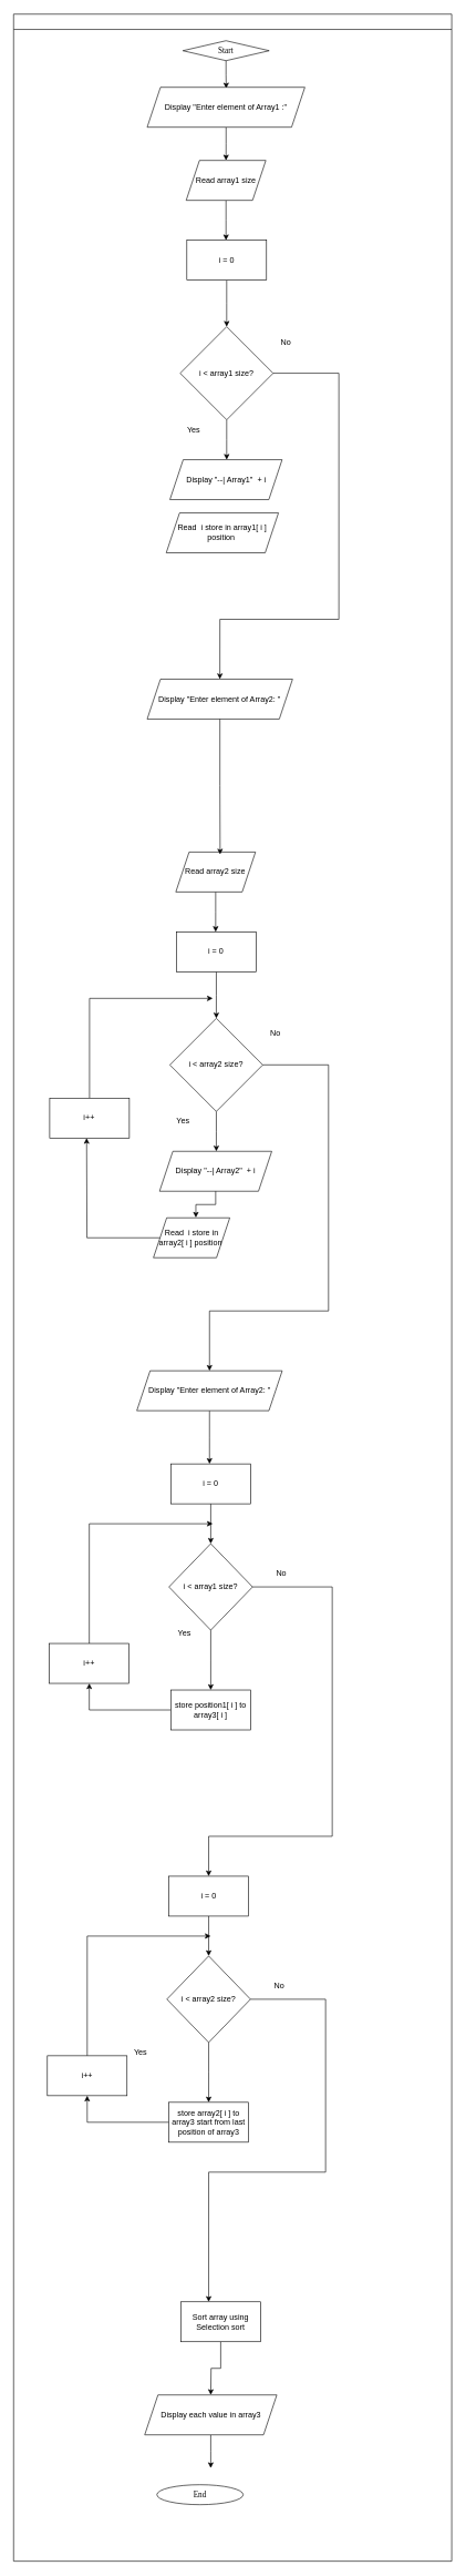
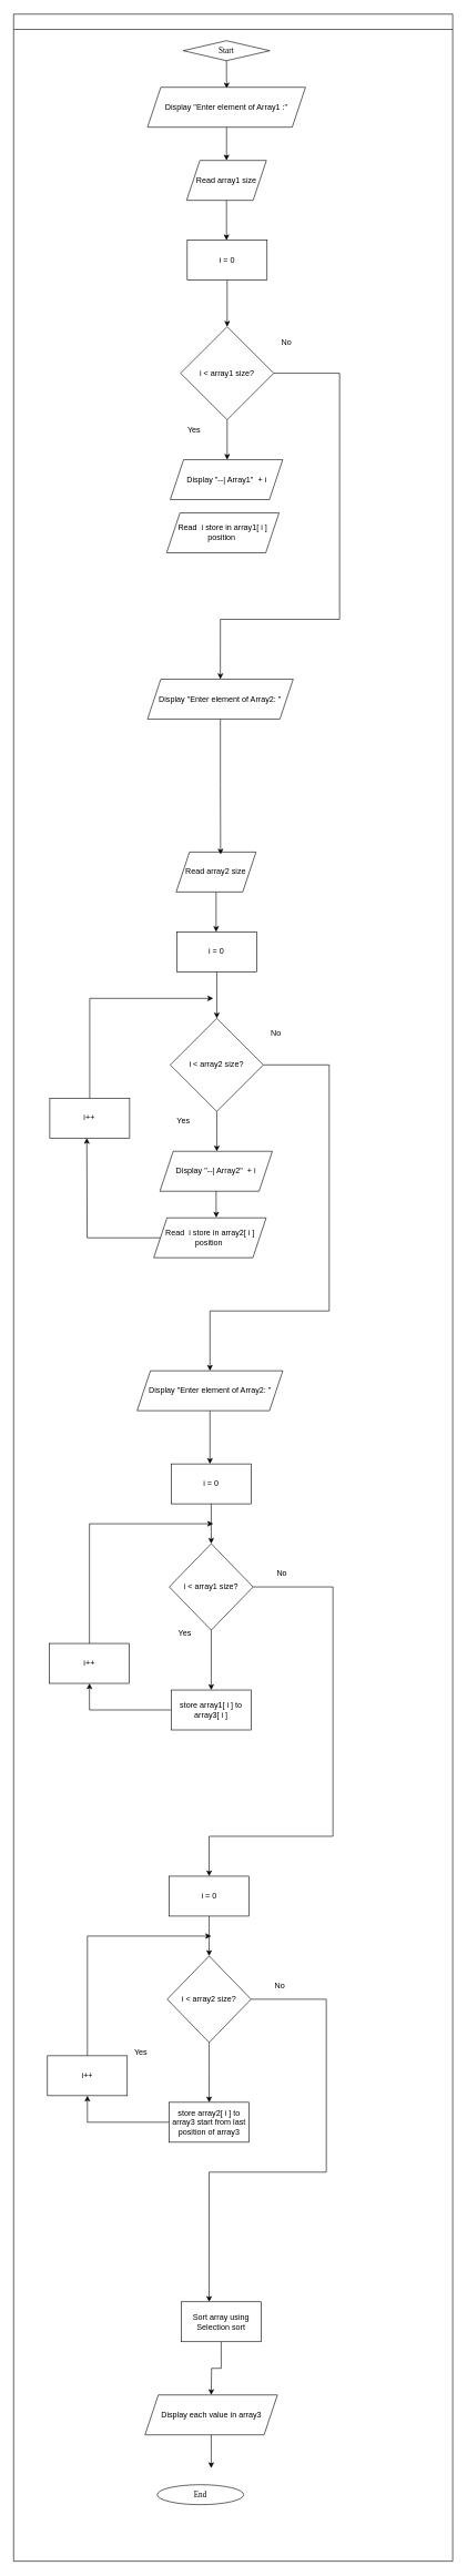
  <mxCell id="0" />
  <mxCell id="1" parent="0" />
  <mxCell id="2" value="" style="swimlane;fontFamily=Sarabun;fontSource=https%3A%2F%2Ffonts.googleapis.com%2Fcss%3Ffamily%3DSarabun;" parent="1" vertex="1"><mxGeometry x="20" y="20" width="660" height="3830" as="geometry" /></mxCell>
  <mxCell id="3" value="&lt;font data-font-src=&quot;https://fonts.googleapis.com/css?family=Sarabun&quot; face=&quot;Sarabun&quot;&gt;Start&lt;/font&gt;" style="rhombus;whiteSpace=wrap;html=1;" parent="2" vertex="1"><mxGeometry x="255" y="40" width="130" height="30" as="geometry" /></mxCell>
  <mxCell id="4" style="edgeStyle=orthogonalEdgeStyle;rounded=0;orthogonalLoop=1;jettySize=auto;html=1;entryX=0.473;entryY=0.019;entryDx=0;entryDy=0;entryPerimeter=0;" parent="2" source="3" edge="1"><mxGeometry relative="1" as="geometry"><mxPoint x="320.33" y="111.71" as="targetPoint" /></mxGeometry></mxCell>
  <mxCell id="5" style="edgeStyle=orthogonalEdgeStyle;rounded=0;orthogonalLoop=1;jettySize=auto;html=1;" parent="2" source="6" edge="1"><mxGeometry relative="1" as="geometry"><mxPoint x="320" y="220" as="targetPoint" /></mxGeometry></mxCell>
  <mxCell id="6" value="Display &quot;Enter element of Array1 :&quot;" style="shape=parallelogram;perimeter=parallelogramPerimeter;whiteSpace=wrap;html=1;fixedSize=1;" parent="2" vertex="1"><mxGeometry x="201.25" y="110" width="237.5" height="60" as="geometry" /></mxCell>
  <mxCell id="7" style="edgeStyle=orthogonalEdgeStyle;rounded=0;orthogonalLoop=1;jettySize=auto;html=1;" parent="2" source="8" edge="1"><mxGeometry relative="1" as="geometry"><mxPoint x="320" y="340" as="targetPoint" /></mxGeometry></mxCell>
  <mxCell id="8" value="Read array1 size" style="shape=parallelogram;perimeter=parallelogramPerimeter;whiteSpace=wrap;html=1;fixedSize=1;" parent="2" vertex="1"><mxGeometry x="260" y="220" width="120" height="60" as="geometry" /></mxCell>
  <mxCell id="9" style="edgeStyle=orthogonalEdgeStyle;rounded=0;orthogonalLoop=1;jettySize=auto;html=1;" parent="2" source="10" edge="1"><mxGeometry relative="1" as="geometry"><mxPoint x="321" y="470" as="targetPoint" /></mxGeometry></mxCell>
  <mxCell id="10" value="i = 0" style="rounded=0;whiteSpace=wrap;html=1;" parent="2" vertex="1"><mxGeometry x="261" y="340" width="120" height="60" as="geometry" /></mxCell>
  <mxCell id="11" style="edgeStyle=orthogonalEdgeStyle;rounded=0;orthogonalLoop=1;jettySize=auto;html=1;" parent="2" source="13" edge="1"><mxGeometry relative="1" as="geometry"><mxPoint x="321" y="670" as="targetPoint" /></mxGeometry></mxCell>
  <mxCell id="12" style="edgeStyle=orthogonalEdgeStyle;rounded=0;orthogonalLoop=1;jettySize=auto;html=1;entryX=0.5;entryY=0;entryDx=0;entryDy=0;" parent="2" source="13" target="17" edge="1"><mxGeometry relative="1" as="geometry"><mxPoint x="321.0" y="910" as="targetPoint" /><Array as="points"><mxPoint x="490" y="540" /><mxPoint x="490" y="910" /><mxPoint x="311" y="910" /></Array></mxGeometry></mxCell>
  <mxCell id="13" value="i &amp;lt; array1 size?" style="rhombus;whiteSpace=wrap;html=1;" parent="2" vertex="1"><mxGeometry x="251" y="470" width="140" height="140" as="geometry" /></mxCell>
  <mxCell id="14" value="Display &quot;--| Array1&quot;&amp;nbsp; + i" style="shape=parallelogram;perimeter=parallelogramPerimeter;whiteSpace=wrap;html=1;fixedSize=1;" parent="2" vertex="1"><mxGeometry x="235.5" y="670" width="169" height="60" as="geometry" /></mxCell>
  <mxCell id="15" value="Read&amp;nbsp; i store in array1[ i ] position&amp;nbsp;" style="shape=parallelogram;perimeter=parallelogramPerimeter;whiteSpace=wrap;html=1;fixedSize=1;" parent="2" vertex="1"><mxGeometry x="230" y="750" width="169" height="60" as="geometry" /></mxCell>
  <mxCell id="16" value="Yes" style="text;html=1;align=center;verticalAlign=middle;resizable=0;points=[];autosize=1;strokeColor=none;fillColor=none;" parent="2" vertex="1"><mxGeometry x="251" y="610" width="40" height="30" as="geometry" /></mxCell>
  <mxCell id="17" value="Display &quot;Enter element of Array2: &quot;" style="shape=parallelogram;perimeter=parallelogramPerimeter;whiteSpace=wrap;html=1;fixedSize=1;" parent="2" vertex="1"><mxGeometry x="201.25" y="1000" width="219" height="60" as="geometry" /></mxCell>
  <mxCell id="18" style="edgeStyle=orthogonalEdgeStyle;rounded=0;orthogonalLoop=1;jettySize=auto;html=1;" parent="2" source="19" edge="1"><mxGeometry relative="1" as="geometry"><mxPoint x="304.38" y="1380" as="targetPoint" /></mxGeometry></mxCell>
  <mxCell id="19" value="Read array2 size" style="shape=parallelogram;perimeter=parallelogramPerimeter;whiteSpace=wrap;html=1;fixedSize=1;" parent="2" vertex="1"><mxGeometry x="244.38" y="1260" width="120" height="60" as="geometry" /></mxCell>
  <mxCell id="20" style="edgeStyle=orthogonalEdgeStyle;rounded=0;orthogonalLoop=1;jettySize=auto;html=1;" parent="2" source="21" edge="1"><mxGeometry relative="1" as="geometry"><mxPoint x="305.38" y="1510" as="targetPoint" /></mxGeometry></mxCell>
  <mxCell id="21" value="i = 0" style="rounded=0;whiteSpace=wrap;html=1;" parent="2" vertex="1"><mxGeometry x="245.38" y="1380" width="120" height="60" as="geometry" /></mxCell>
  <mxCell id="22" style="edgeStyle=orthogonalEdgeStyle;rounded=0;orthogonalLoop=1;jettySize=auto;html=1;" parent="2" source="24" edge="1"><mxGeometry relative="1" as="geometry"><mxPoint x="305.38" y="1710" as="targetPoint" /></mxGeometry></mxCell>
  <mxCell id="23" style="edgeStyle=orthogonalEdgeStyle;rounded=0;orthogonalLoop=1;jettySize=auto;html=1;entryX=0.5;entryY=0;entryDx=0;entryDy=0;" parent="2" source="24" target="30" edge="1"><mxGeometry relative="1" as="geometry"><mxPoint x="305.38" y="1950" as="targetPoint" /><Array as="points"><mxPoint x="474.38" y="1580" /><mxPoint x="474.38" y="1950" /><mxPoint x="295.38" y="1950" /></Array></mxGeometry></mxCell>
  <mxCell id="24" value="i &amp;lt; array2 size?" style="rhombus;whiteSpace=wrap;html=1;" parent="2" vertex="1"><mxGeometry x="235.38" y="1510" width="140" height="140" as="geometry" /></mxCell>
  <mxCell id="25" value="Display &quot;--| Array2&quot;&amp;nbsp; + i" style="shape=parallelogram;perimeter=parallelogramPerimeter;whiteSpace=wrap;html=1;fixedSize=1;" parent="2" vertex="1"><mxGeometry x="219.88" y="1710" width="169" height="60" as="geometry" /></mxCell>
  <mxCell id="26" style="edgeStyle=orthogonalEdgeStyle;rounded=0;orthogonalLoop=1;jettySize=auto;html=1;" parent="2" source="27" edge="1"><mxGeometry relative="1" as="geometry"><mxPoint x="110" y="1690" as="targetPoint" /></mxGeometry></mxCell>
- <mxCell id="27" value="Read&amp;nbsp; i store in array2[ i ] position&amp;nbsp;" style="shape=parallelogram;perimeter=parallelogramPerimeter;whiteSpace=wrap;html=1;fixedSize=1;" parent="2" vertex="1"><mxGeometry x="210.63" y="1810" width="115" height="60" as="geometry" /></mxCell>
+ <mxCell id="27" value="Read&amp;nbsp; i store in array2[ i ] position&amp;nbsp;" style="shape=parallelogram;perimeter=parallelogramPerimeter;whiteSpace=wrap;html=1;fixedSize=1;" parent="2" vertex="1"><mxGeometry x="210.63" y="1810" width="169" height="60" as="geometry" /></mxCell>
  <mxCell id="28" value="Yes" style="text;html=1;align=center;verticalAlign=middle;resizable=0;points=[];autosize=1;strokeColor=none;fillColor=none;" parent="2" vertex="1"><mxGeometry x="235.38" y="1650" width="40" height="30" as="geometry" /></mxCell>
  <mxCell id="29" style="edgeStyle=orthogonalEdgeStyle;rounded=0;orthogonalLoop=1;jettySize=auto;html=1;" parent="2" source="30" edge="1"><mxGeometry relative="1" as="geometry"><mxPoint x="295.13" y="2180" as="targetPoint" /></mxGeometry></mxCell>
  <mxCell id="30" value="Display &quot;Enter element of Array2: &quot;" style="shape=parallelogram;perimeter=parallelogramPerimeter;whiteSpace=wrap;html=1;fixedSize=1;" parent="2" vertex="1"><mxGeometry x="185.63" y="2040" width="219" height="60" as="geometry" /></mxCell>
  <mxCell id="31" value="No" style="text;html=1;align=center;verticalAlign=middle;resizable=0;points=[];autosize=1;strokeColor=none;fillColor=none;" parent="2" vertex="1"><mxGeometry x="374.38" y="1518" width="40" height="30" as="geometry" /></mxCell>
  <mxCell id="32" style="edgeStyle=orthogonalEdgeStyle;rounded=0;orthogonalLoop=1;jettySize=auto;html=1;entryX=0.556;entryY=0.06;entryDx=0;entryDy=0;entryPerimeter=0;" parent="2" source="17" target="19" edge="1"><mxGeometry relative="1" as="geometry" /></mxCell>
  <mxCell id="33" style="edgeStyle=orthogonalEdgeStyle;rounded=0;orthogonalLoop=1;jettySize=auto;html=1;" parent="2" source="34" edge="1"><mxGeometry relative="1" as="geometry"><mxPoint x="297" y="2300" as="targetPoint" /></mxGeometry></mxCell>
  <mxCell id="34" value="i = 0" style="rounded=0;whiteSpace=wrap;html=1;" parent="2" vertex="1"><mxGeometry x="237" y="2180" width="120" height="60" as="geometry" /></mxCell>
  <mxCell id="35" style="edgeStyle=orthogonalEdgeStyle;rounded=0;orthogonalLoop=1;jettySize=auto;html=1;" parent="2" source="37" edge="1"><mxGeometry relative="1" as="geometry"><mxPoint x="297.0" y="2520" as="targetPoint" /></mxGeometry></mxCell>
  <mxCell id="36" style="edgeStyle=orthogonalEdgeStyle;rounded=0;orthogonalLoop=1;jettySize=auto;html=1;entryX=0.5;entryY=0;entryDx=0;entryDy=0;" parent="2" source="37" target="48" edge="1"><mxGeometry relative="1" as="geometry"><Array as="points"><mxPoint x="480" y="2365" /><mxPoint x="480" y="2740" /><mxPoint x="294" y="2740" /></Array></mxGeometry></mxCell>
  <mxCell id="37" value="i &amp;lt; array1 size?" style="rhombus;whiteSpace=wrap;html=1;" parent="2" vertex="1"><mxGeometry x="234" y="2300" width="126" height="130" as="geometry" /></mxCell>
  <mxCell id="38" value="No" style="text;html=1;align=center;verticalAlign=middle;resizable=0;points=[];autosize=1;strokeColor=none;fillColor=none;" parent="2" vertex="1"><mxGeometry x="383.38" y="2330" width="40" height="30" as="geometry" /></mxCell>
  <mxCell id="39" value="Yes" style="text;html=1;align=center;verticalAlign=middle;resizable=0;points=[];autosize=1;strokeColor=none;fillColor=none;" parent="2" vertex="1"><mxGeometry x="237" y="2420" width="40" height="30" as="geometry" /></mxCell>
  <mxCell id="40" style="edgeStyle=orthogonalEdgeStyle;rounded=0;orthogonalLoop=1;jettySize=auto;html=1;entryX=0.556;entryY=-0.006;entryDx=0;entryDy=0;entryPerimeter=0;" parent="2" source="25" target="27" edge="1"><mxGeometry relative="1" as="geometry" /></mxCell>
  <mxCell id="41" style="edgeStyle=orthogonalEdgeStyle;rounded=0;orthogonalLoop=1;jettySize=auto;html=1;" parent="2" source="42" edge="1"><mxGeometry relative="1" as="geometry"><mxPoint x="300" y="1480" as="targetPoint" /><Array as="points"><mxPoint x="114" y="1480" /></Array></mxGeometry></mxCell>
  <mxCell id="42" value="i++" style="rounded=0;whiteSpace=wrap;html=1;" parent="2" vertex="1"><mxGeometry x="54.38" y="1630" width="120" height="60" as="geometry" /></mxCell>
  <mxCell id="43" style="edgeStyle=orthogonalEdgeStyle;rounded=0;orthogonalLoop=1;jettySize=auto;html=1;entryX=0.5;entryY=1;entryDx=0;entryDy=0;" parent="2" source="44" target="46" edge="1"><mxGeometry relative="1" as="geometry" /></mxCell>
- <mxCell id="44" value="store position1[ i ] to array3[ i ]" style="rounded=0;whiteSpace=wrap;html=1;" parent="2" vertex="1"><mxGeometry x="237" y="2520" width="120" height="60" as="geometry" /></mxCell>
+ <mxCell id="44" value="store array1[ i ] to array3[ i ]" style="rounded=0;whiteSpace=wrap;html=1;" parent="2" vertex="1"><mxGeometry x="237" y="2520" width="120" height="60" as="geometry" /></mxCell>
  <mxCell id="45" style="edgeStyle=orthogonalEdgeStyle;rounded=0;orthogonalLoop=1;jettySize=auto;html=1;" parent="2" source="46" edge="1"><mxGeometry relative="1" as="geometry"><mxPoint x="300" y="2270" as="targetPoint" /><Array as="points"><mxPoint x="114" y="2270" /></Array></mxGeometry></mxCell>
  <mxCell id="46" value="i++" style="rounded=0;whiteSpace=wrap;html=1;" parent="2" vertex="1"><mxGeometry x="54" y="2450" width="120" height="60" as="geometry" /></mxCell>
  <mxCell id="47" style="edgeStyle=orthogonalEdgeStyle;rounded=0;orthogonalLoop=1;jettySize=auto;html=1;" parent="2" source="48" edge="1"><mxGeometry relative="1" as="geometry"><mxPoint x="293.87" y="2920" as="targetPoint" /></mxGeometry></mxCell>
  <mxCell id="48" value="i = 0" style="rounded=0;whiteSpace=wrap;html=1;" parent="2" vertex="1"><mxGeometry x="233.87" y="2800" width="120" height="60" as="geometry" /></mxCell>
  <mxCell id="49" style="edgeStyle=orthogonalEdgeStyle;rounded=0;orthogonalLoop=1;jettySize=auto;html=1;" parent="2" source="51" edge="1"><mxGeometry relative="1" as="geometry"><mxPoint x="293.87" y="3140" as="targetPoint" /></mxGeometry></mxCell>
  <mxCell id="50" style="edgeStyle=orthogonalEdgeStyle;rounded=0;orthogonalLoop=1;jettySize=auto;html=1;" parent="2" source="51" edge="1"><mxGeometry relative="1" as="geometry"><mxPoint x="293.87" y="3440" as="targetPoint" /><Array as="points"><mxPoint x="470" y="2985" /><mxPoint x="470" y="3245" /><mxPoint x="294" y="3245" /></Array></mxGeometry></mxCell>
  <mxCell id="51" value="i &amp;lt; array2 size?" style="rhombus;whiteSpace=wrap;html=1;" parent="2" vertex="1"><mxGeometry x="230.87" y="2920" width="126" height="130" as="geometry" /></mxCell>
  <mxCell id="52" value="No" style="text;html=1;align=center;verticalAlign=middle;resizable=0;points=[];autosize=1;strokeColor=none;fillColor=none;" parent="2" vertex="1"><mxGeometry x="380.25" y="2950" width="40" height="30" as="geometry" /></mxCell>
  <mxCell id="53" value="Yes" style="text;html=1;align=center;verticalAlign=middle;resizable=0;points=[];autosize=1;strokeColor=none;fillColor=none;" parent="2" vertex="1"><mxGeometry x="171.25" y="3050" width="40" height="30" as="geometry" /></mxCell>
  <mxCell id="54" style="edgeStyle=orthogonalEdgeStyle;rounded=0;orthogonalLoop=1;jettySize=auto;html=1;entryX=0.5;entryY=1;entryDx=0;entryDy=0;" parent="2" source="55" target="57" edge="1"><mxGeometry relative="1" as="geometry" /></mxCell>
  <mxCell id="55" value="store array2[ i ] to array3 start from last position of array3" style="rounded=0;whiteSpace=wrap;html=1;" parent="2" vertex="1"><mxGeometry x="233.87" y="3140" width="120" height="60" as="geometry" /></mxCell>
  <mxCell id="56" style="edgeStyle=orthogonalEdgeStyle;rounded=0;orthogonalLoop=1;jettySize=auto;html=1;" parent="2" source="57" edge="1"><mxGeometry relative="1" as="geometry"><mxPoint x="296.87" y="2890" as="targetPoint" /><Array as="points"><mxPoint x="110.87" y="2890" /></Array></mxGeometry></mxCell>
  <mxCell id="57" value="i++" style="rounded=0;whiteSpace=wrap;html=1;" parent="2" vertex="1"><mxGeometry x="50.87" y="3070" width="120" height="60" as="geometry" /></mxCell>
  <mxCell id="58" style="edgeStyle=orthogonalEdgeStyle;rounded=0;orthogonalLoop=1;jettySize=auto;html=1;" parent="2" source="59" edge="1"><mxGeometry relative="1" as="geometry"><mxPoint x="297" y="3580" as="targetPoint" /></mxGeometry></mxCell>
  <mxCell id="59" value="Sort array using Selection sort" style="rounded=0;whiteSpace=wrap;html=1;" parent="2" vertex="1"><mxGeometry x="252" y="3440" width="120" height="60" as="geometry" /></mxCell>
  <mxCell id="60" style="edgeStyle=orthogonalEdgeStyle;rounded=0;orthogonalLoop=1;jettySize=auto;html=1;" parent="2" source="61" edge="1"><mxGeometry relative="1" as="geometry"><mxPoint x="297" y="3690" as="targetPoint" /></mxGeometry></mxCell>
  <mxCell id="61" value="Display each value in array3" style="shape=parallelogram;perimeter=parallelogramPerimeter;whiteSpace=wrap;html=1;fixedSize=1;" parent="2" vertex="1"><mxGeometry x="197.5" y="3580" width="199" height="60" as="geometry" /></mxCell>
  <mxCell id="62" value="&lt;font data-font-src=&quot;https://fonts.googleapis.com/css?family=Sarabun&quot; face=&quot;Sarabun&quot;&gt;End&lt;/font&gt;" style="ellipse;whiteSpace=wrap;html=1;" parent="2" vertex="1"><mxGeometry x="215.87" y="3715" width="130" height="30" as="geometry" /></mxCell>
  <mxCell id="63" value="No" style="text;html=1;align=center;verticalAlign=middle;resizable=0;points=[];autosize=1;strokeColor=none;fillColor=none;" parent="1" vertex="1"><mxGeometry x="410" y="498" width="40" height="30" as="geometry" /></mxCell>
